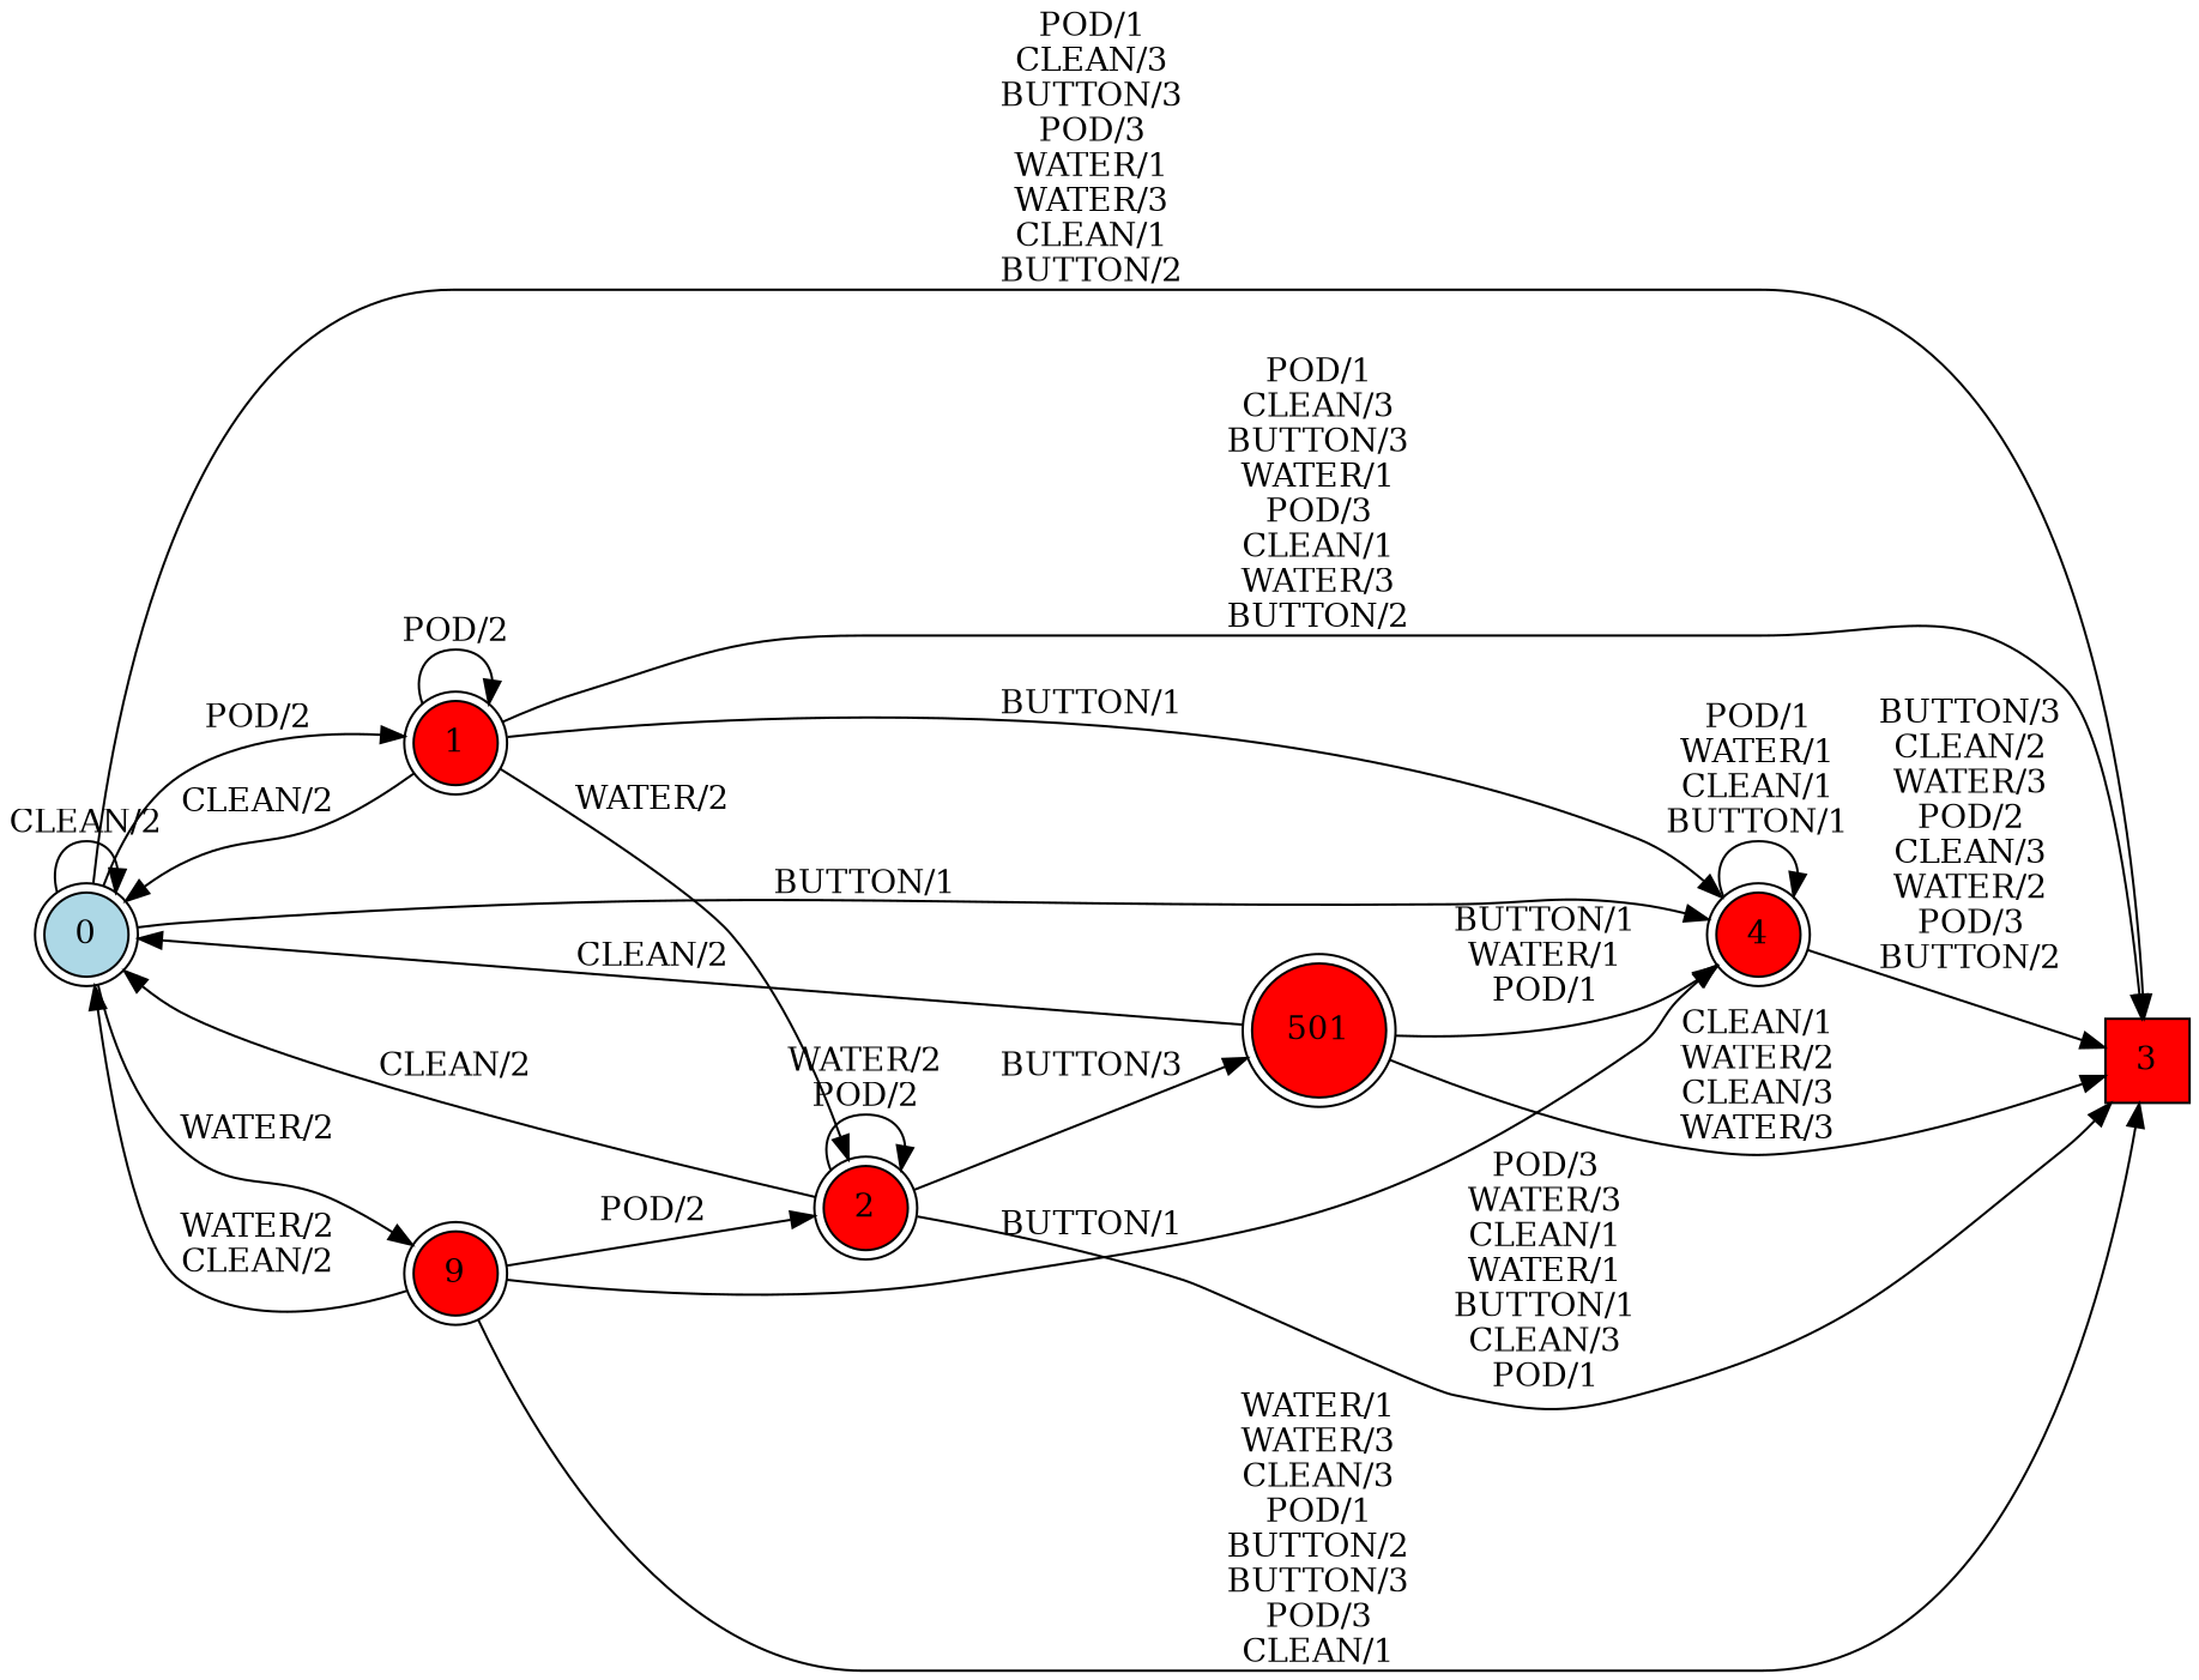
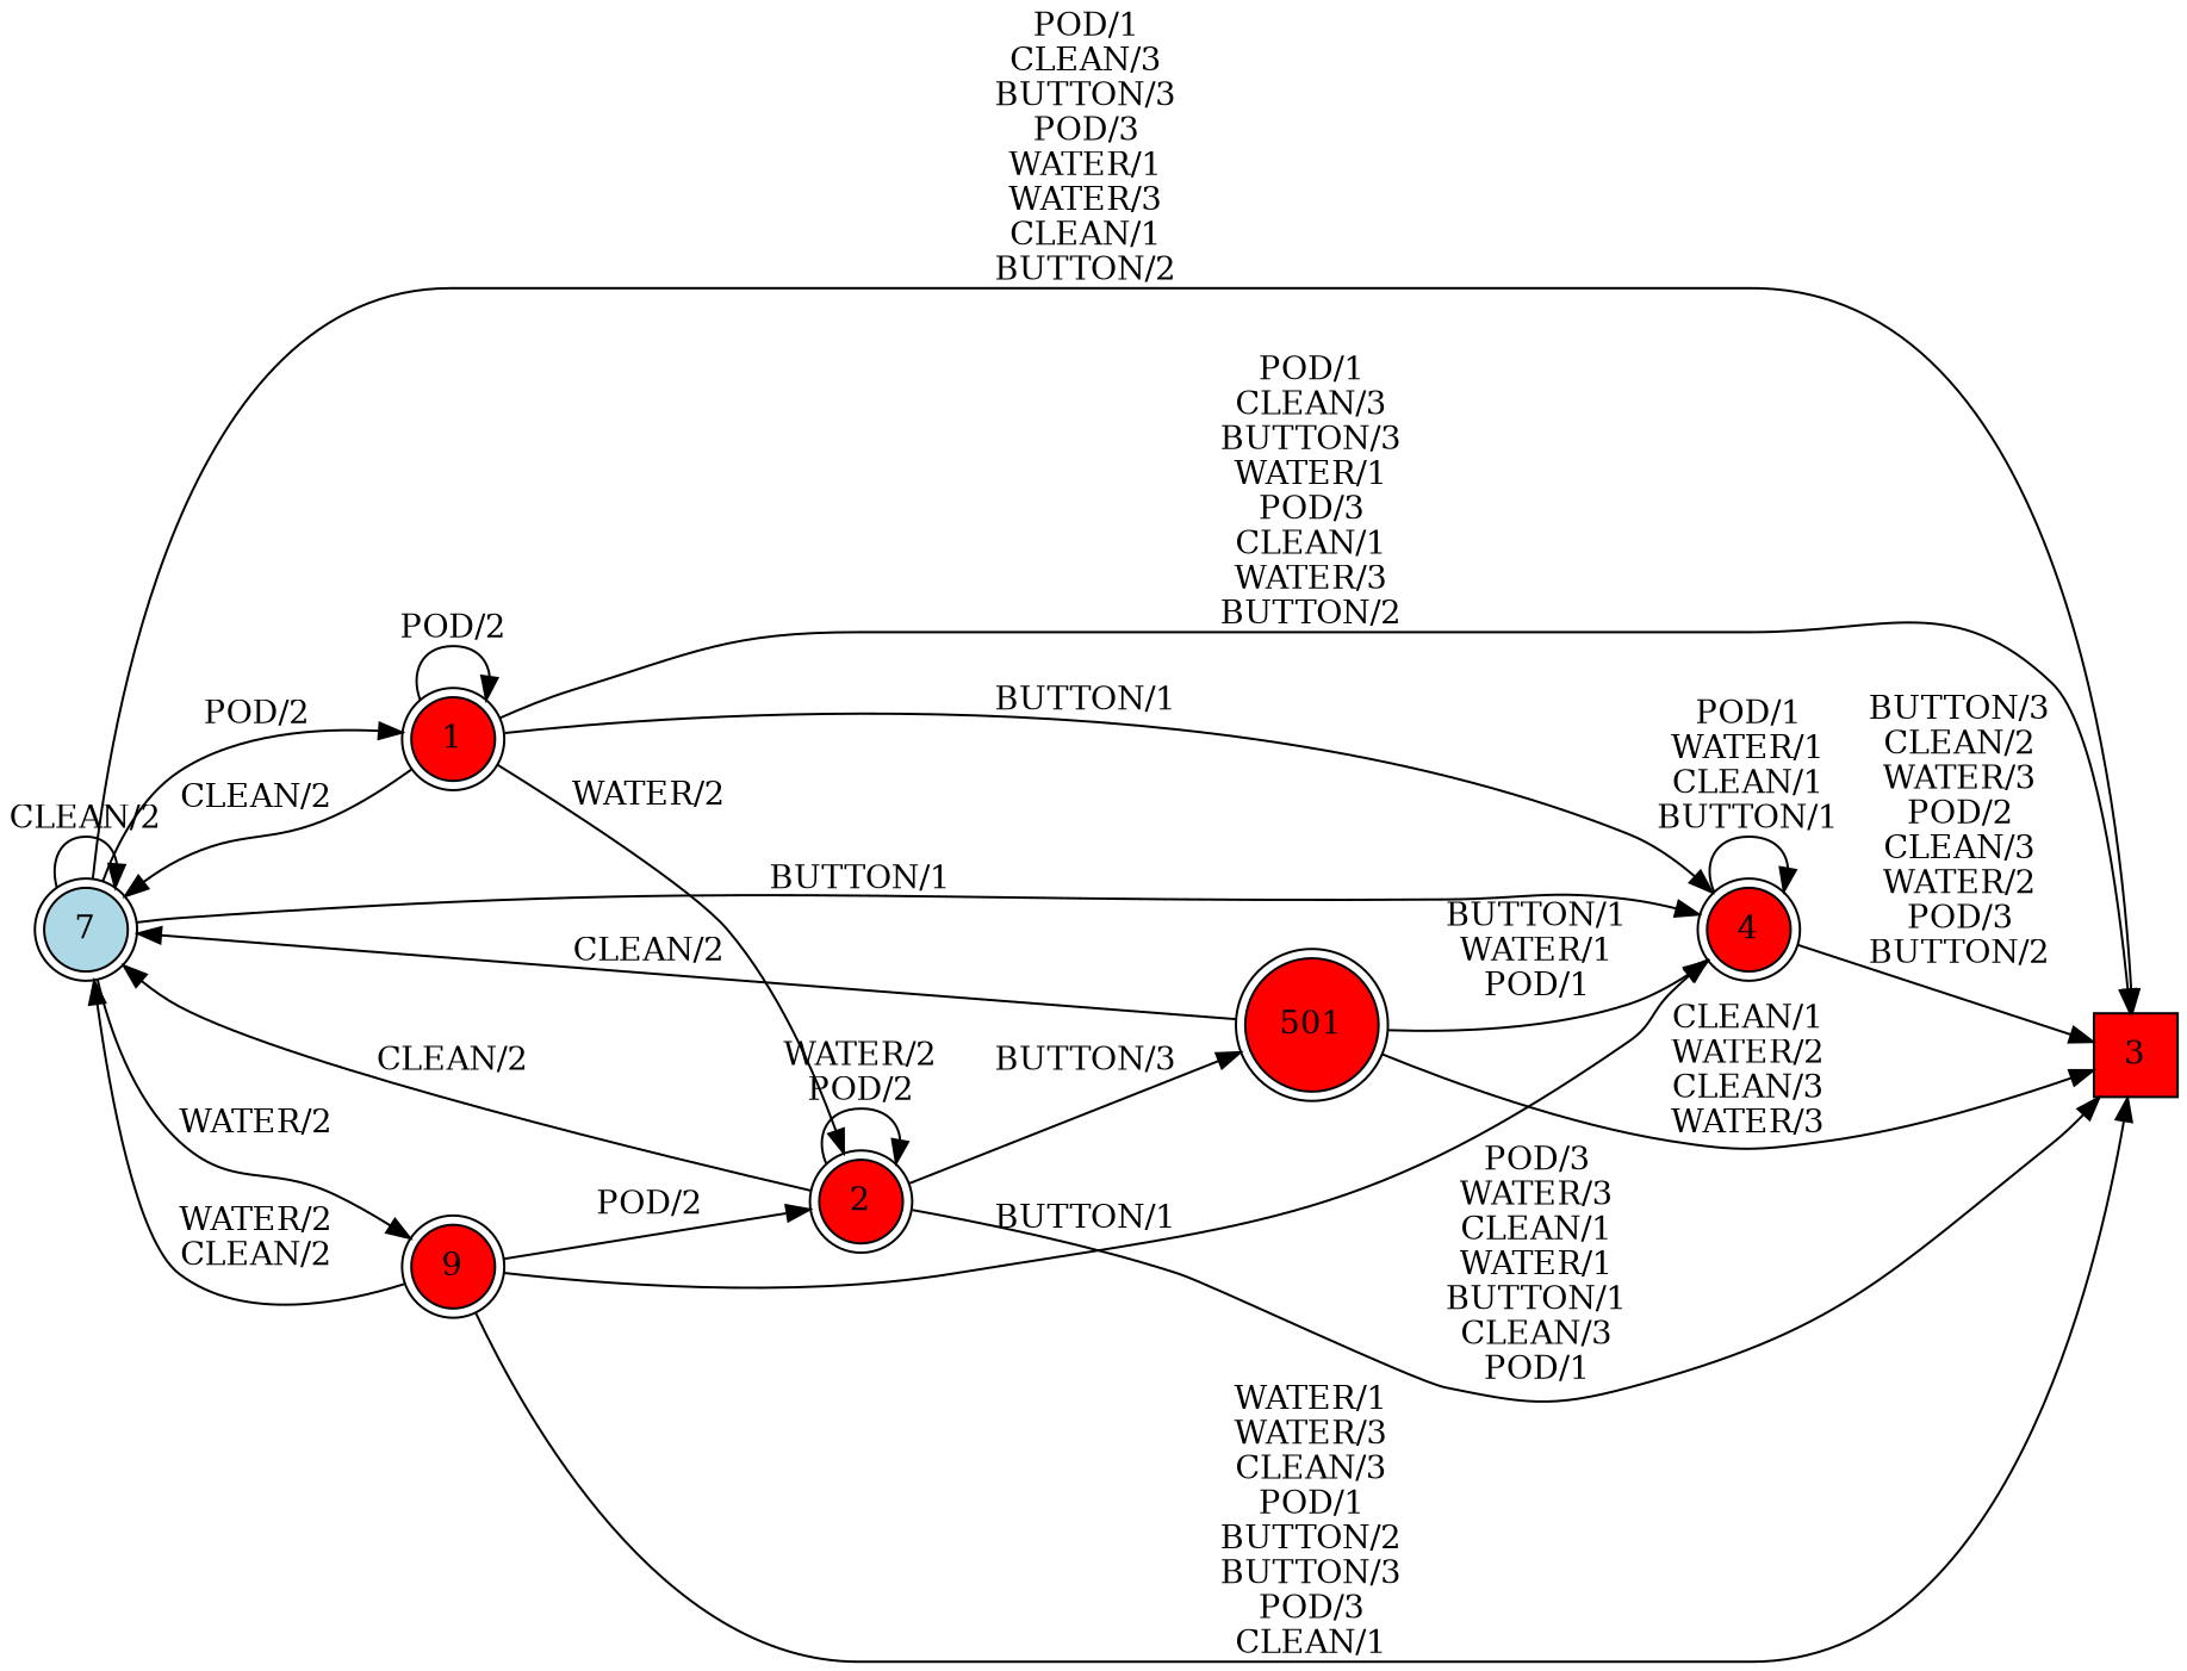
  digraph {
    rankdir=LR
    node [fillcolor=red shape=doublecircle style=filled]
-   0 [fillcolor=lightblue isInitial=True]
+   0 [fillcolor=lightblue isInitial=True label=7]
    1
    3 [shape=square]
    4
    9
    2
    501
    0 -> 0 [label="CLEAN/2"]
    0 -> 1 [label="POD/2"]
    0 -> 3 [label="POD/1\nCLEAN/3\nBUTTON/3\nPOD/3\nWATER/1\nWATER/3\nCLEAN/1\nBUTTON/2"]
    0 -> 4 [label="BUTTON/1"]
    0 -> 9 [label="WATER/2"]
    1 -> 0 [label="CLEAN/2"]
    1 -> 1 [label="POD/2"]
    1 -> 3 [label="POD/1\nCLEAN/3\nBUTTON/3\nWATER/1\nPOD/3\nCLEAN/1\nWATER/3\nBUTTON/2"]
    1 -> 4 [label="BUTTON/1"]
    1 -> 2 [label="WATER/2"]
    4 -> 3 [label="BUTTON/3\nCLEAN/2\nWATER/3\nPOD/2\nCLEAN/3\nWATER/2\nPOD/3\nBUTTON/2"]
    4 -> 4 [label="POD/1\nWATER/1\nCLEAN/1\nBUTTON/1"]
    9 -> 0 [label="WATER/2\nCLEAN/2"]
    9 -> 3 [label="WATER/1\nWATER/3\nCLEAN/3\nPOD/1\nBUTTON/2\nBUTTON/3\nPOD/3\nCLEAN/1"]
    9 -> 4 [label="BUTTON/1"]
    9 -> 2 [label="POD/2"]
    2 -> 0 [label="CLEAN/2"]
    2 -> 3 [label="POD/3\nWATER/3\nCLEAN/1\nWATER/1\nBUTTON/1\nCLEAN/3\nPOD/1"]
    2 -> 2 [label="WATER/2\nPOD/2"]
    2 -> 501 [label="BUTTON/3"]
    501 -> 0 [label="CLEAN/2"]
    501 -> 3 [label="CLEAN/1\nWATER/2\nCLEAN/3\nWATER/3"]
    501 -> 4 [label="BUTTON/1\nWATER/1\nPOD/1"]
  }
